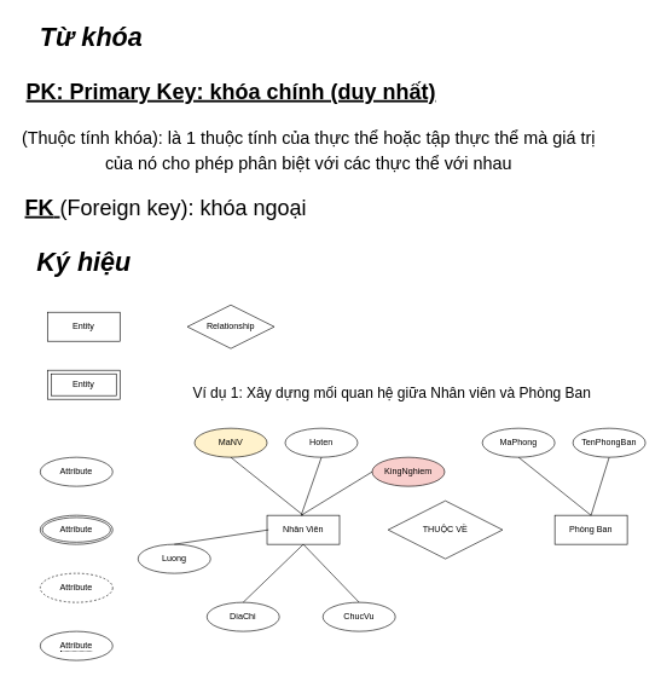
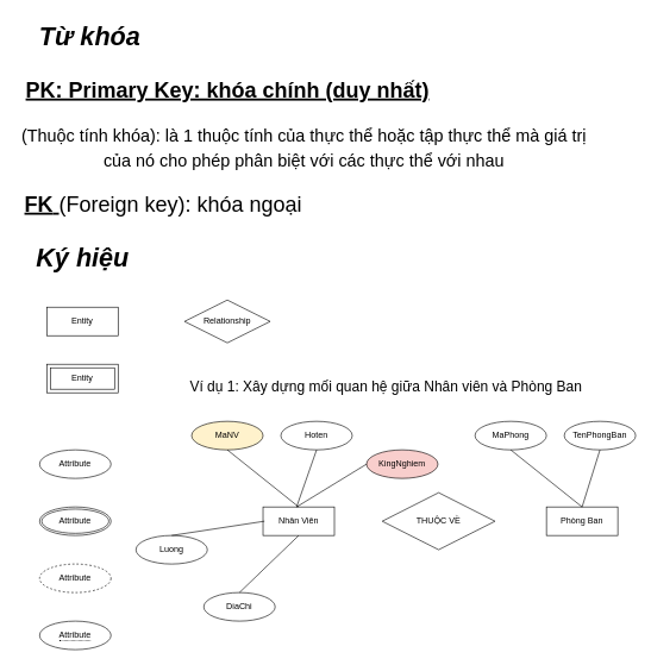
  <mxCell id="0" />
  <mxCell id="1" parent="0" />
  <mxCell id="2" value="&lt;font style=&quot;font-size: 36px;&quot;&gt;&lt;b&gt;&lt;i&gt;Từ khóa&lt;/i&gt;&lt;/b&gt;&lt;/font&gt;" style="text;html=1;align=center;verticalAlign=middle;resizable=0;points=[];autosize=1;strokeColor=none;fillColor=none;" vertex="1" parent="1"><mxGeometry x="40" y="20" width="170" height="60" as="geometry" /></mxCell>
  <mxCell id="3" value="&lt;font style=&quot;font-size: 30px;&quot;&gt;&lt;b&gt;&lt;u&gt;PK: Primary Key: khóa chính (duy nhất)&lt;/u&gt;&lt;/b&gt;&lt;/font&gt;" style="text;html=1;align=center;verticalAlign=middle;resizable=0;points=[];autosize=1;strokeColor=none;fillColor=none;" vertex="1" parent="1"><mxGeometry x="23" y="100" width="590" height="50" as="geometry" /></mxCell>
  <mxCell id="4" value="&lt;font style=&quot;font-size: 30px;&quot;&gt;&lt;u&gt;&lt;b&gt;FK&lt;/b&gt; &lt;/u&gt;(Foreign key): khóa ngoại&lt;/font&gt;" style="text;html=1;align=center;verticalAlign=middle;resizable=0;points=[];autosize=1;strokeColor=none;fillColor=none;" vertex="1" parent="1"><mxGeometry x="23" y="260" width="410" height="50" as="geometry" /></mxCell>
  <mxCell id="5" value="&lt;font style=&quot;font-size: 36px;&quot;&gt;&lt;b&gt;&lt;i&gt;Ký hiệu&lt;/i&gt;&lt;/b&gt;&lt;/font&gt;" style="text;html=1;align=center;verticalAlign=middle;resizable=0;points=[];autosize=1;strokeColor=none;fillColor=none;" vertex="1" parent="1"><mxGeometry x="40" y="330" width="150" height="60" as="geometry" /></mxCell>
  <mxCell id="6" value="&lt;font style=&quot;font-size: 24px;&quot;&gt;(Thuộc tính khóa): là 1 thuộc tính của thực thể hoặc tập thực thể mà giá trị &lt;br&gt;của nó cho phép phân biệt với các thực thể với nhau&lt;/font&gt;" style="text;html=1;align=center;verticalAlign=middle;resizable=0;points=[];autosize=1;strokeColor=none;fillColor=none;fontSize=30;" vertex="1" parent="1"><mxGeometry x="20" y="160" width="810" height="90" as="geometry" /></mxCell>
  <mxCell id="7" value="&lt;font style=&quot;font-size: 20px;&quot;&gt;Ví dụ 1: Xây dựng mối quan hệ giữa Nhân viên và Phòng Ban&lt;/font&gt;" style="text;html=1;align=center;verticalAlign=middle;resizable=0;points=[];autosize=1;strokeColor=none;fillColor=none;" vertex="1" parent="1"><mxGeometry x="255" y="520" width="570" height="40" as="geometry" /></mxCell>
  <mxCell id="8" value="Entity" style="whiteSpace=wrap;html=1;align=center;" vertex="1" parent="1"><mxGeometry x="65" y="430" width="100" height="40" as="geometry" /></mxCell>
  <mxCell id="9" value="Entity" style="shape=ext;margin=3;double=1;whiteSpace=wrap;html=1;align=center;" vertex="1" parent="1"><mxGeometry x="65" y="510" width="100" height="40" as="geometry" /></mxCell>
  <mxCell id="10" value="Attribute" style="ellipse;whiteSpace=wrap;html=1;align=center;" vertex="1" parent="1"><mxGeometry x="55" y="630" width="100" height="40" as="geometry" /></mxCell>
  <mxCell id="11" value="Attribute" style="ellipse;shape=doubleEllipse;margin=3;whiteSpace=wrap;html=1;align=center;" vertex="1" parent="1"><mxGeometry x="55" y="710" width="100" height="40" as="geometry" /></mxCell>
  <mxCell id="12" value="Attribute" style="ellipse;whiteSpace=wrap;html=1;align=center;dashed=1;" vertex="1" parent="1"><mxGeometry x="55" y="790" width="100" height="40" as="geometry" /></mxCell>
  <mxCell id="13" value="&lt;span style=&quot;border-bottom: 1px dotted&quot;&gt;Attribute&lt;/span&gt;" style="ellipse;whiteSpace=wrap;html=1;align=center;" vertex="1" parent="1"><mxGeometry x="55" y="870" width="100" height="40" as="geometry" /></mxCell>
  <mxCell id="14" value="Relationship" style="shape=rhombus;perimeter=rhombusPerimeter;whiteSpace=wrap;html=1;align=center;" vertex="1" parent="1"><mxGeometry x="258" y="420" width="120" height="60" as="geometry" /></mxCell>
  <mxCell id="15" value="Nhân Viên" style="whiteSpace=wrap;html=1;align=center;" vertex="1" parent="1"><mxGeometry x="368" y="710" width="100" height="40" as="geometry" /></mxCell>
  <mxCell id="16" value="MaNV" style="ellipse;whiteSpace=wrap;html=1;align=center;fillColor=#fff2cc;" vertex="1" parent="1"><mxGeometry x="268" y="590" width="100" height="40" as="geometry" /></mxCell>
  <mxCell id="17" value="Hoten" style="ellipse;whiteSpace=wrap;html=1;align=center;" vertex="1" parent="1"><mxGeometry x="393" y="590" width="100" height="40" as="geometry" /></mxCell>
  <mxCell id="18" value="Luong" style="ellipse;whiteSpace=wrap;html=1;align=center;" vertex="1" parent="1"><mxGeometry x="190" y="750" width="100" height="40" as="geometry" /></mxCell>
  <mxCell id="19" value="DiaChi" style="ellipse;whiteSpace=wrap;html=1;align=center;" vertex="1" parent="1"><mxGeometry x="285" y="830" width="100" height="40" as="geometry" /></mxCell>
- <mxCell id="20" value="ChucVu" style="ellipse;whiteSpace=wrap;html=1;align=center;" vertex="1" parent="1"><mxGeometry x="445" y="830" width="100" height="40" as="geometry" /></mxCell>
  <mxCell id="21" value="KingNghiem" style="ellipse;whiteSpace=wrap;html=1;align=center;fillColor=#f8cecc;" vertex="1" parent="1"><mxGeometry x="513" y="630" width="100" height="40" as="geometry" /></mxCell>
  <mxCell id="22" value="" style="endArrow=none;html=1;rounded=0;exitX=0.5;exitY=0;exitDx=0;exitDy=0;" edge="1" parent="1" source="18"><mxGeometry width="50" height="50" relative="1" as="geometry"><mxPoint x="319" y="715" as="sourcePoint" /><mxPoint x="370" y="730" as="targetPoint" /></mxGeometry></mxCell>
  <mxCell id="23" value="" style="endArrow=none;html=1;rounded=0;entryX=0.5;entryY=1;entryDx=0;entryDy=0;exitX=0.5;exitY=0;exitDx=0;exitDy=0;" edge="1" parent="1" source="19" target="15"><mxGeometry width="50" height="50" relative="1" as="geometry"><mxPoint x="350" y="789" as="sourcePoint" /><mxPoint x="408" y="788.75" as="targetPoint" /></mxGeometry></mxCell>
- <mxCell id="24" value="" style="endArrow=none;html=1;rounded=0;exitX=0.5;exitY=1;exitDx=0;exitDy=0;entryX=0.5;entryY=0;entryDx=0;entryDy=0;" edge="1" parent="1" source="15" target="20"><mxGeometry width="50" height="50" relative="1" as="geometry"><mxPoint x="408" y="780" as="sourcePoint" /><mxPoint x="503" y="780" as="targetPoint" /></mxGeometry></mxCell>
  <mxCell id="25" value="" style="endArrow=none;html=1;rounded=0;entryX=0;entryY=0.5;entryDx=0;entryDy=0;" edge="1" parent="1" target="21"><mxGeometry width="50" height="50" relative="1" as="geometry"><mxPoint x="415" y="710" as="sourcePoint" /><mxPoint x="510" y="708.75" as="targetPoint" /></mxGeometry></mxCell>
  <mxCell id="26" value="" style="endArrow=none;html=1;rounded=0;entryX=0.5;entryY=1;entryDx=0;entryDy=0;" edge="1" parent="1" target="17"><mxGeometry width="50" height="50" relative="1" as="geometry"><mxPoint x="415" y="710" as="sourcePoint" /><mxPoint x="473" y="670" as="targetPoint" /></mxGeometry></mxCell>
  <mxCell id="27" value="" style="endArrow=none;html=1;rounded=0;exitX=0.5;exitY=1;exitDx=0;exitDy=0;entryX=0.5;entryY=0;entryDx=0;entryDy=0;" edge="1" parent="1" source="16" target="15"><mxGeometry width="50" height="50" relative="1" as="geometry"><mxPoint x="340" y="689.37" as="sourcePoint" /><mxPoint x="435" y="689.37" as="targetPoint" /></mxGeometry></mxCell>
  <mxCell id="28" value="Phòng Ban" style="whiteSpace=wrap;html=1;align=center;" vertex="1" parent="1"><mxGeometry x="765" y="710" width="100" height="40" as="geometry" /></mxCell>
  <mxCell id="29" value="MaPhong" style="ellipse;whiteSpace=wrap;html=1;align=center;" vertex="1" parent="1"><mxGeometry x="665" y="590" width="100" height="40" as="geometry" /></mxCell>
  <mxCell id="30" value="TenPhongBan" style="ellipse;whiteSpace=wrap;html=1;align=center;" vertex="1" parent="1"><mxGeometry x="790" y="590" width="100" height="40" as="geometry" /></mxCell>
  <mxCell id="31" value="" style="endArrow=none;html=1;rounded=0;entryX=0.5;entryY=1;entryDx=0;entryDy=0;exitX=0.5;exitY=0;exitDx=0;exitDy=0;" edge="1" parent="1" source="28" target="30"><mxGeometry width="50" height="50" relative="1" as="geometry"><mxPoint x="812" y="710" as="sourcePoint" /><mxPoint x="870" y="670" as="targetPoint" /></mxGeometry></mxCell>
  <mxCell id="32" value="" style="endArrow=none;html=1;rounded=0;exitX=0.5;exitY=1;exitDx=0;exitDy=0;entryX=0.5;entryY=0;entryDx=0;entryDy=0;" edge="1" parent="1" source="29" target="28"><mxGeometry width="50" height="50" relative="1" as="geometry"><mxPoint x="737" y="689.37" as="sourcePoint" /><mxPoint x="832" y="689.37" as="targetPoint" /></mxGeometry></mxCell>
  <mxCell id="33" value="THUỘC VỀ" style="shape=rhombus;perimeter=rhombusPerimeter;whiteSpace=wrap;html=1;align=center;" vertex="1" parent="1"><mxGeometry x="535" y="690" width="158" height="80" as="geometry" /></mxCell>
